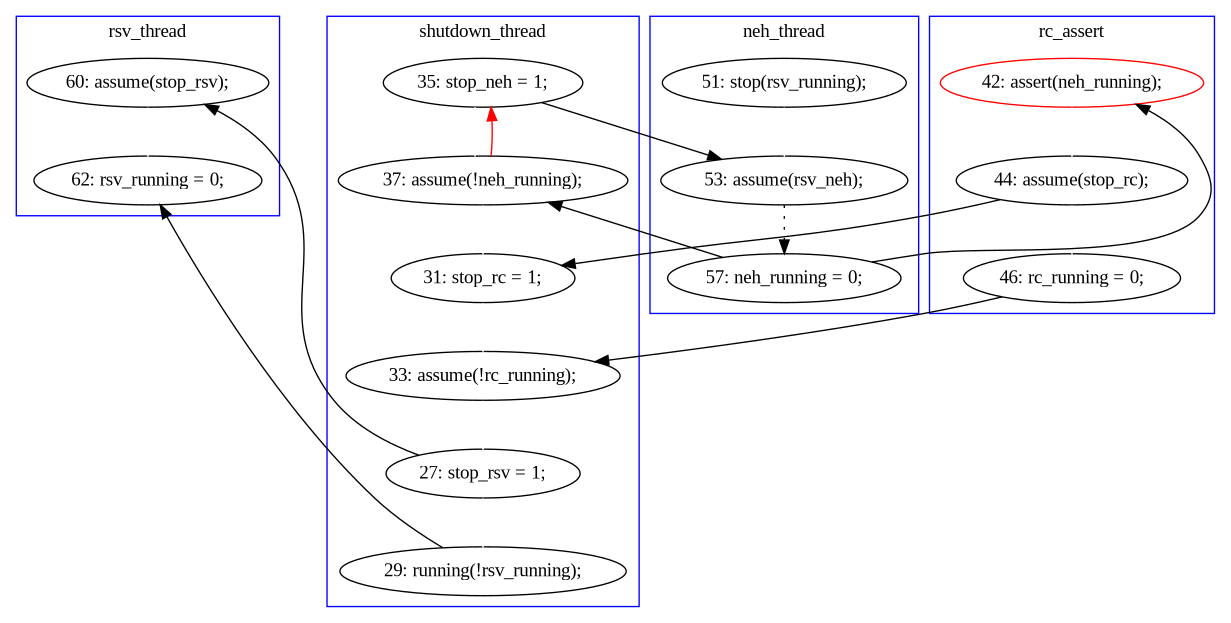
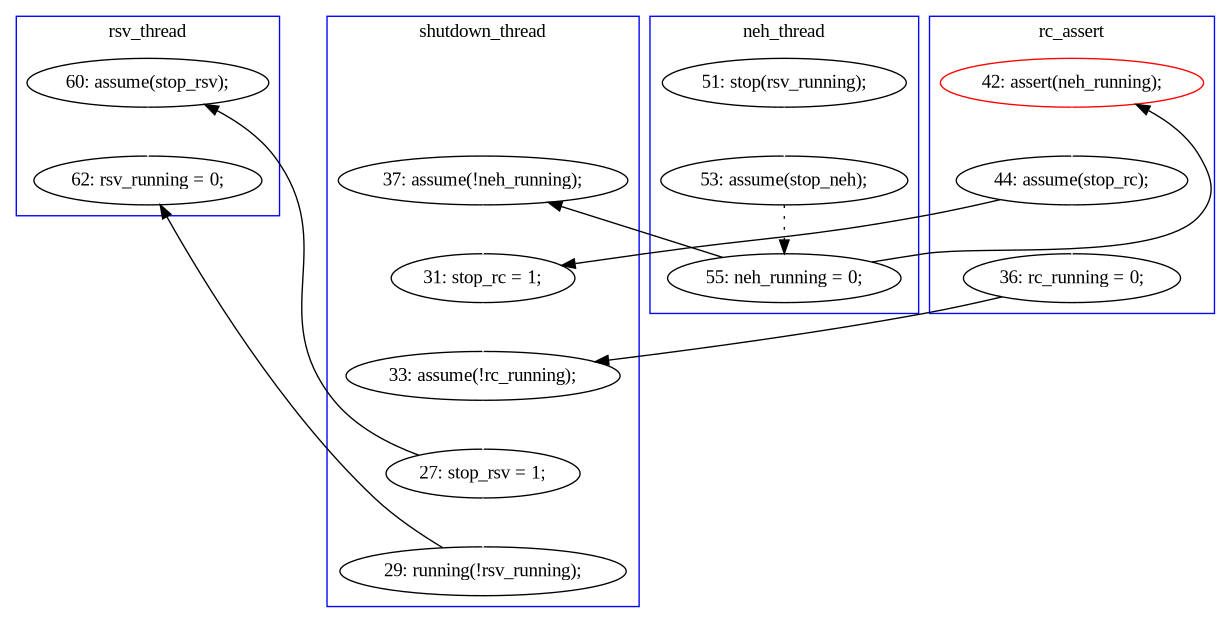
  digraph {
    fontname="Liberation Serif"
    node [fontname="Liberation Serif"]
    edge [color=white fontname="Liberation Serif" style=solid]
    n1 [label="60: assume(stop_rsv);"]
    n2 [label="62: rsv_running = 0;"]
    n3 [label="44: assume(stop_rc);"]
    n4 [color=red label="42: assert(neh_running);"]
-   n5 [label="46: rc_running = 0;"]
+   n5 [label="36: rc_running = 0;"]
    n6 [label="51: stop(rsv_running);"]
-   n7 [label="53: assume(rsv_neh);"]
-   n8 [label="57: neh_running = 0;"]
+   n7 [label="53: assume(stop_neh);"]
+   n8 [label="55: neh_running = 0;"]
    n9 [label="31: stop_rc = 1;"]
    n10 [label="27: stop_rsv = 1;"]
    n11 [label="37: assume(!neh_running);"]
    n12 [label="33: assume(!rc_running);"]
-   n13 [label="35: stop_neh = 1;"]
    n14 [label="29: running(!rsv_running);"]
    subgraph cluster_1 {
      color=blue
      label=rsv_thread
      n1
      n2
    }
    subgraph cluster_2 {
      color=blue
      label=rc_assert
      n3
      n4
      n5
    }
    subgraph cluster_3 {
      color=blue
      label=neh_thread
      n6
      n7
      n8
    }
    subgraph cluster_4 {
      color=blue
      label=shutdown_thread
      n9
      n10
      n11
      n12
-     n13
      n14
    }
    n1 -> n2
    n3 -> n5
    n3 -> n9 [color=black constraint=false]
    n4 -> n3
    n5 -> n12 [color=black constraint=false]
    n6 -> n7
    n7 -> n8 [color=black style=dotted]
    n8 -> n4 [color=black constraint=false]
    n8 -> n11 [color=black constraint=false]
    n9 -> n12
    n10 -> n1 [color=black constraint=false]
    n10 -> n14
    n11 -> n9
-   n11 -> n13 [color=red constraint=false]
    n12 -> n10
-   n13 -> n7 [color=black constraint=false]
-   n13 -> n11
    n14 -> n2 [color=black constraint=false]
  }
